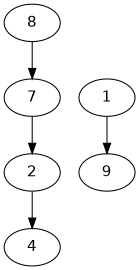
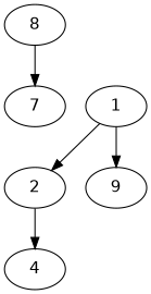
  digraph {
    fontname="DejaVu Sans"
    node [fontname="DejaVu Sans"]
    edge [fontname="DejaVu Sans"]
    1 [alpha=39.82]
    2 [alpha=27.39]
    n3 [alpha=30.11 label=9]
    4 [alpha=42.53]
    n5 [alpha=28.61 label=8]
    7 [alpha=35.27]
-   7 -> 2
+   1 -> 2
    1 -> n3
    2 -> 4
    n5 -> 7
  }
